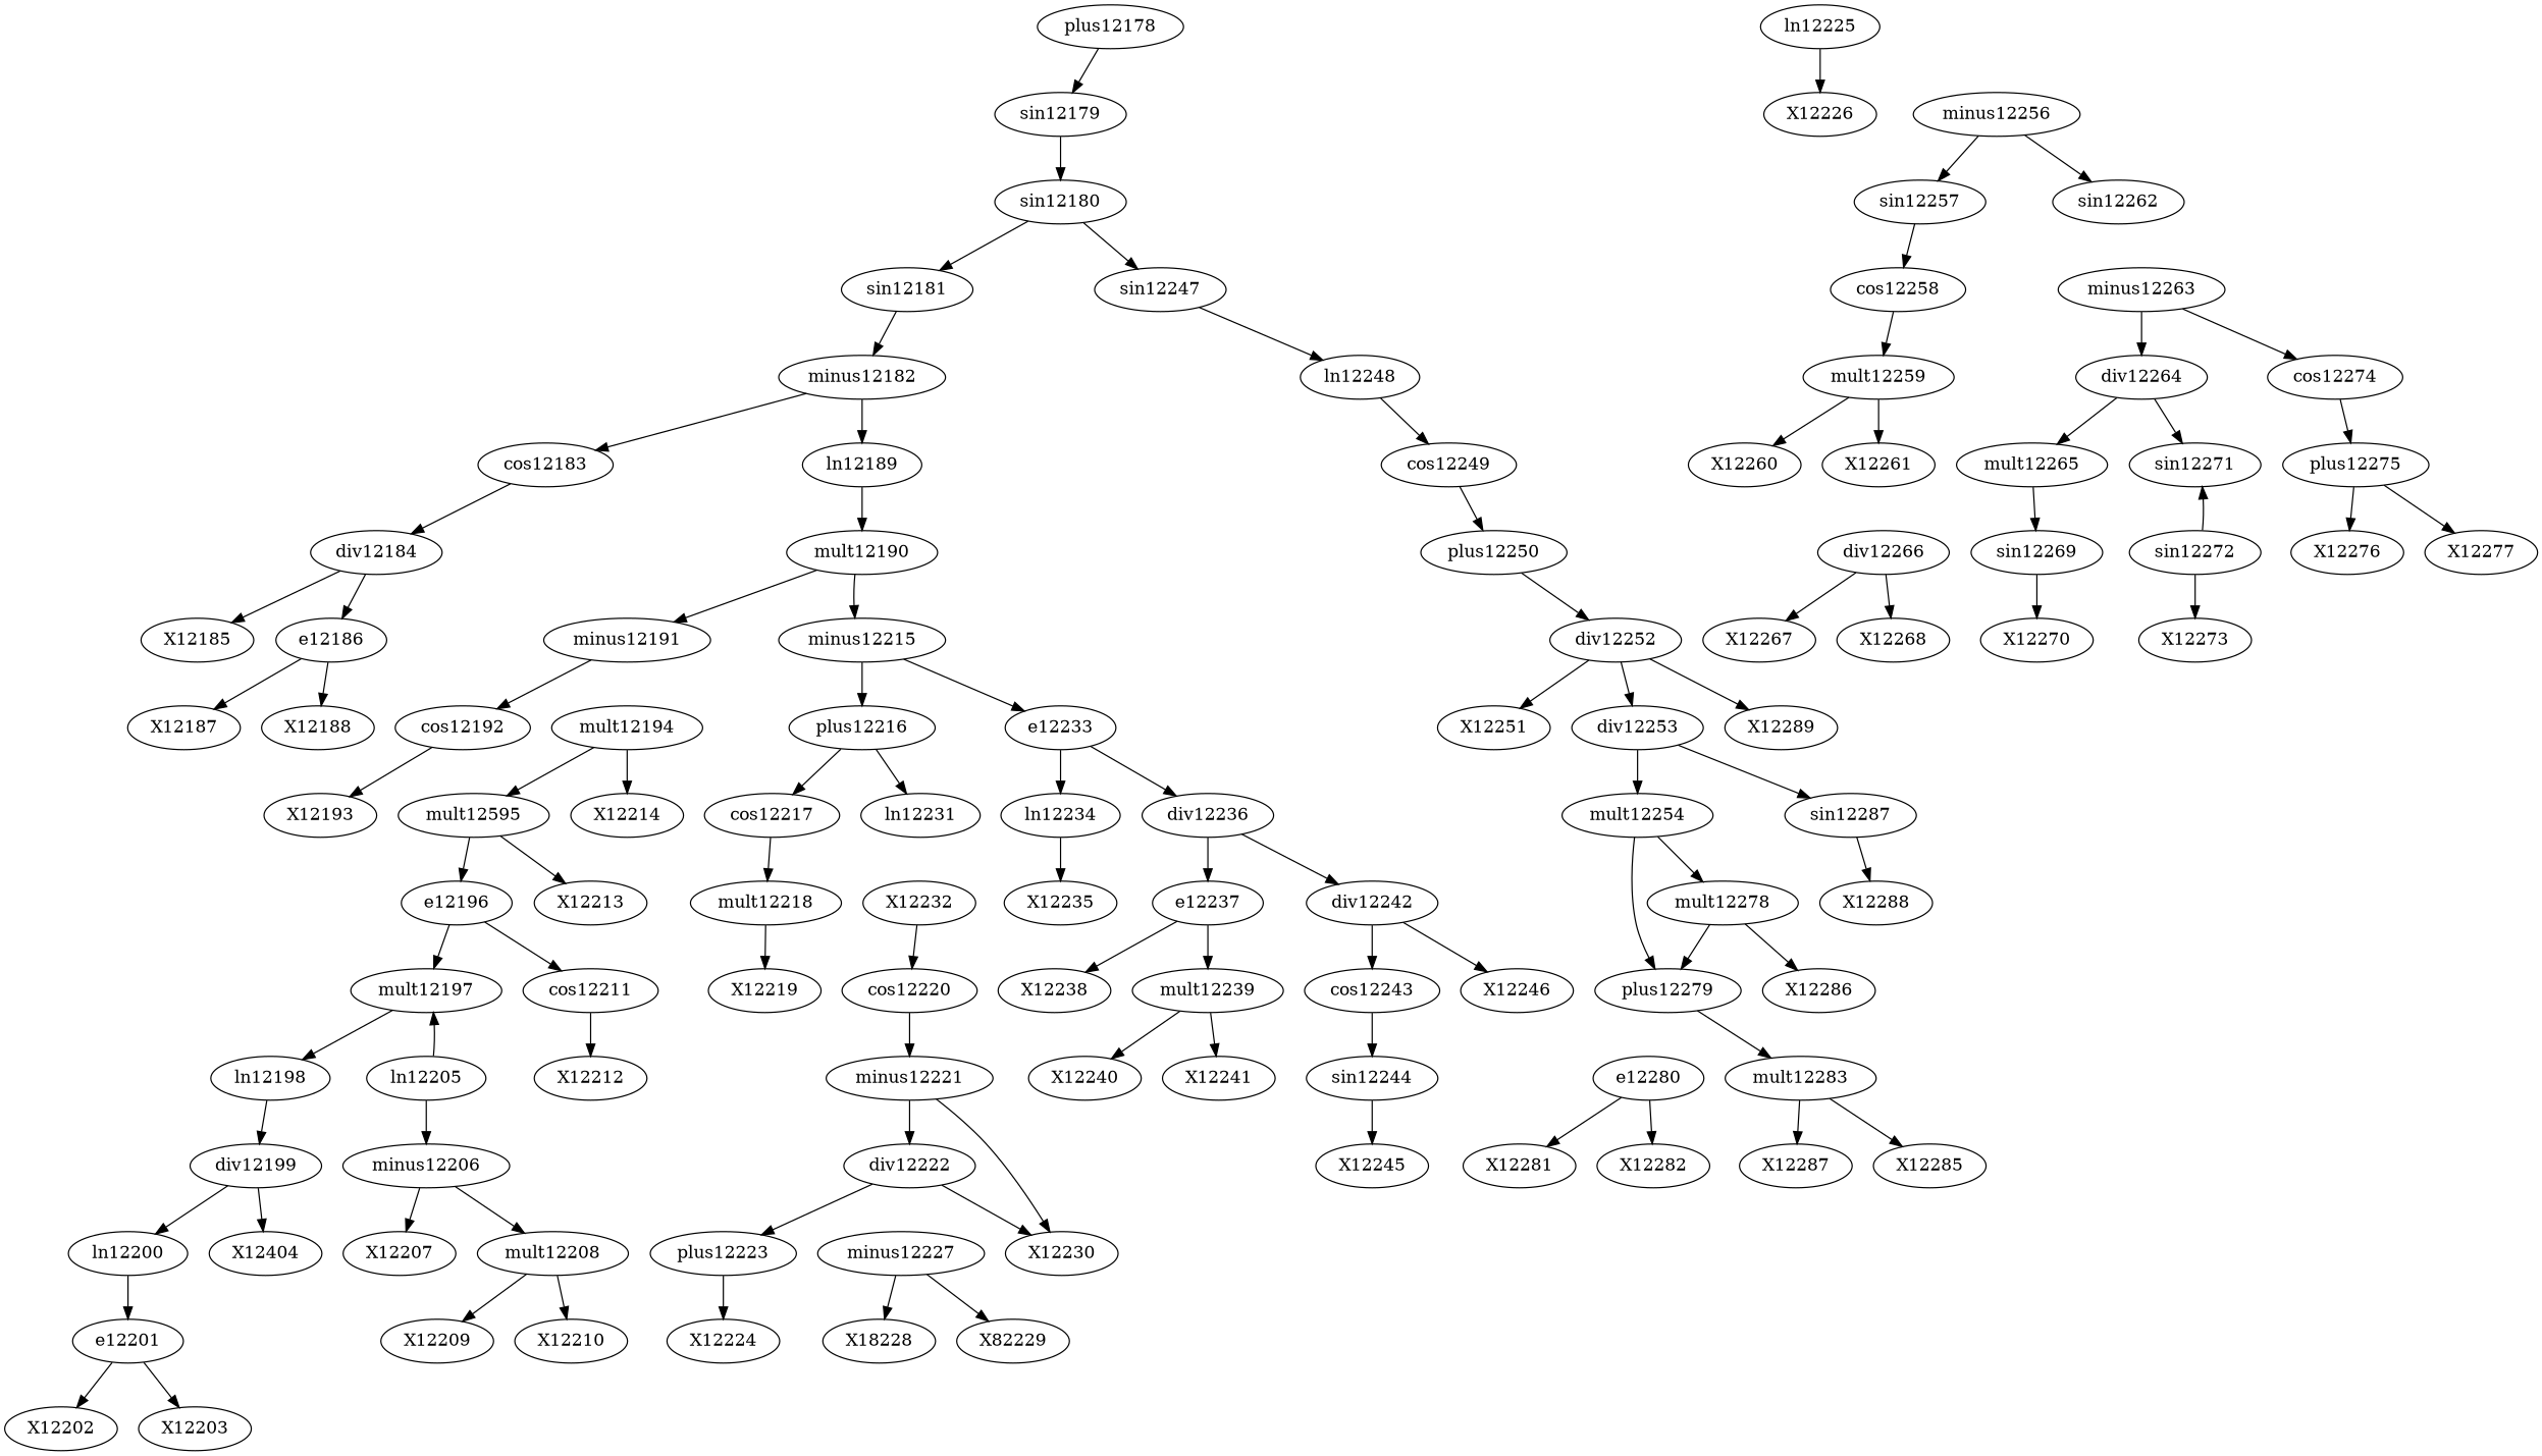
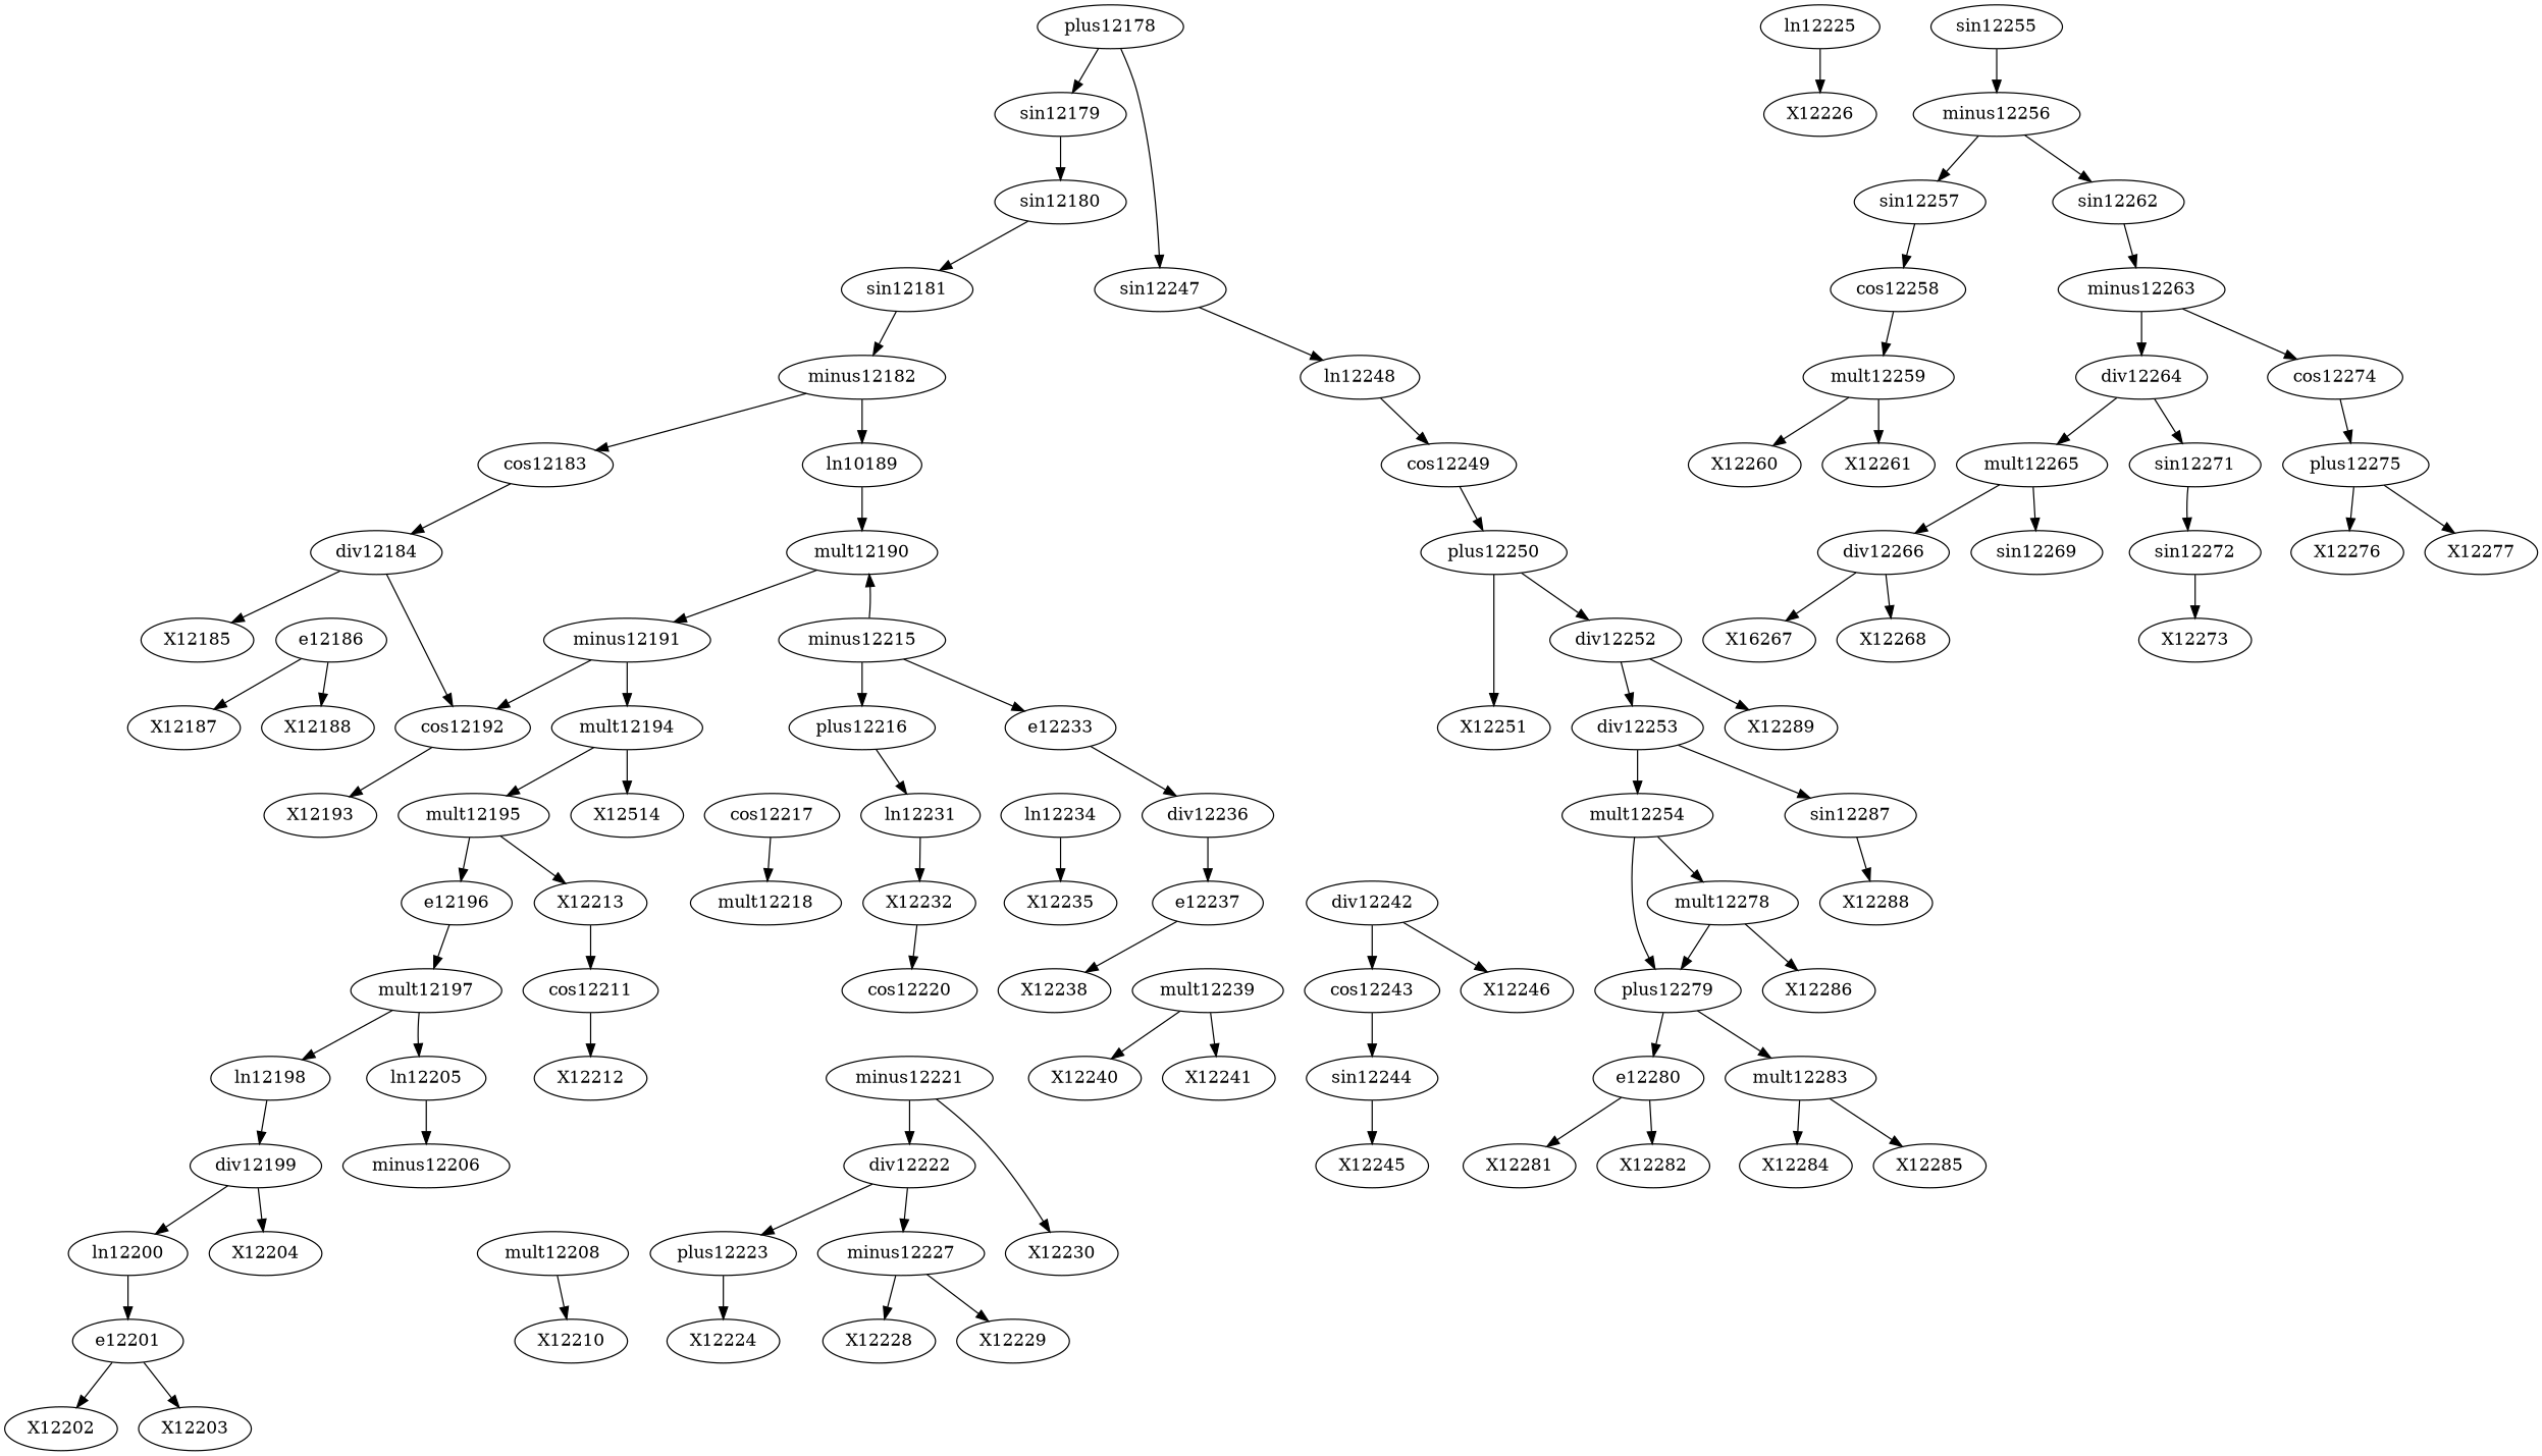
  digraph {
    div12184
    X12185
    e12186
    X12187
    X12188
    cos12183
    minus12182
-   ln12189
+   ln12189 [label=ln10189]
    mult12190
    cos12192
    X12193
    minus12191
    mult12194
-   mult12195 [label=mult12595]
-   X12214
+   mult12195
+   X12214 [label=X12514]
    e12201
    X12202
    X12203
    ln12200
    div12199
-   X12204 [label=X12404]
+   X12204
    ln12198
    mult12197
    ln12205
    minus12206
-   X12207
    mult12208
-   X12209
    X12210
    e12196
    cos12211
    X12212
    X12213
    minus12215
    plus12216
    e12233
    mult12218
-   X12219
    cos12220
    minus12221
    plus12223
    X12224
    ln12225
    X12226
    div12222
    minus12227
-   X12228 [label=X18228]
-   X12229 [label=X82229]
+   X12228
+   X12229
    X12230
    cos12217
    ln12231
    X12232
    ln12234
    div12236
    X12235
    e12237
    div12242
    X12238
    mult12239
    X12240
    X12241
    cos12243
    X12246
    sin12244
    X12245
    sin12181
    sin12180
    sin12179
    plus12178
    sin12247
    ln12248
    plus12250
    X12251
    div12252
    div12253
    X12289
    mult12259
    X12260
    X12261
    cos12258
    sin12257
    minus12256
    sin12262
    minus12263
    div12266
-   X12267
+   X12267 [label=X16267]
    X12268
    mult12265
    sin12269
-   X12270
    div12264
    sin12271
    sin12272
    X12273
    cos12274
    plus12275
    X12276
    X12277
+   sin12255
    mult12254
    mult12278
    plus12279
    X12286
    e12280
    X12281
    X12282
    mult12283
-   X12284 [label=X12287]
+   X12284
    X12285
    sin12287
    X12288
    cos12249
    div12184 -> X12185
-   div12184 -> e12186
+   div12184 -> cos12192
    e12186 -> X12187
    e12186 -> X12188
    cos12183 -> div12184
    minus12182 -> cos12183
    minus12182 -> ln12189
    ln12189 -> mult12190
    mult12190 -> minus12191
-   mult12190 -> minus12215
+   minus12215 -> mult12190
    cos12192 -> X12193
    minus12191 -> cos12192
+   minus12191 -> mult12194
    mult12194 -> mult12195
    mult12194 -> X12214
    mult12195 -> e12196
    mult12195 -> X12213
    e12201 -> X12202
    e12201 -> X12203
    ln12200 -> e12201
    div12199 -> ln12200
    div12199 -> X12204
    ln12198 -> div12199
    mult12197 -> ln12198
-   ln12205 -> mult12197
+   mult12197 -> ln12205
    ln12205 -> minus12206
-   minus12206 -> X12207
-   minus12206 -> mult12208
-   mult12208 -> X12209
    mult12208 -> X12210
    e12196 -> mult12197
-   e12196 -> cos12211
+   X12213 -> cos12211
    cos12211 -> X12212
    minus12215 -> plus12216
    minus12215 -> e12233
-   plus12216 -> cos12217
    plus12216 -> ln12231
-   e12233 -> ln12234
    e12233 -> div12236
-   mult12218 -> X12219
-   cos12220 -> minus12221
    minus12221 -> div12222
    minus12221 -> X12230
    plus12223 -> X12224
    ln12225 -> X12226
    div12222 -> plus12223
-   div12222 -> X12230
+   div12222 -> minus12227
    minus12227 -> X12228
    minus12227 -> X12229
    cos12217 -> mult12218
+   ln12231 -> X12232
    X12232 -> cos12220
    ln12234 -> X12235
    div12236 -> e12237
-   div12236 -> div12242
    e12237 -> X12238
-   e12237 -> mult12239
    div12242 -> cos12243
    div12242 -> X12246
    mult12239 -> X12240
    mult12239 -> X12241
    cos12243 -> sin12244
    sin12244 -> X12245
    sin12181 -> minus12182
    sin12180 -> sin12181
    sin12179 -> sin12180
    plus12178 -> sin12179
-   sin12180 -> sin12247
+   plus12178 -> sin12247
    sin12247 -> ln12248
    ln12248 -> cos12249
-   div12252 -> X12251
+   plus12250 -> X12251
    plus12250 -> div12252
    div12252 -> div12253
    div12252 -> X12289
    div12253 -> mult12254
    div12253 -> sin12287
    mult12259 -> X12260
    mult12259 -> X12261
    cos12258 -> mult12259
    sin12257 -> cos12258
    minus12256 -> sin12257
    minus12256 -> sin12262
+   sin12262 -> minus12263
    minus12263 -> div12264
    minus12263 -> cos12274
    div12266 -> X12267
    div12266 -> X12268
+   mult12265 -> div12266
    mult12265 -> sin12269
-   sin12269 -> X12270
    div12264 -> mult12265
    div12264 -> sin12271
-   sin12272 -> sin12271
+   sin12271 -> sin12272
    sin12272 -> X12273
    cos12274 -> plus12275
    plus12275 -> X12276
    plus12275 -> X12277
+   sin12255 -> minus12256
    mult12254 -> mult12278
    mult12254 -> plus12279
    mult12278 -> plus12279
    mult12278 -> X12286
+   plus12279 -> e12280
    plus12279 -> mult12283
    e12280 -> X12281
    e12280 -> X12282
    mult12283 -> X12284
    mult12283 -> X12285
    sin12287 -> X12288
    cos12249 -> plus12250
  }
